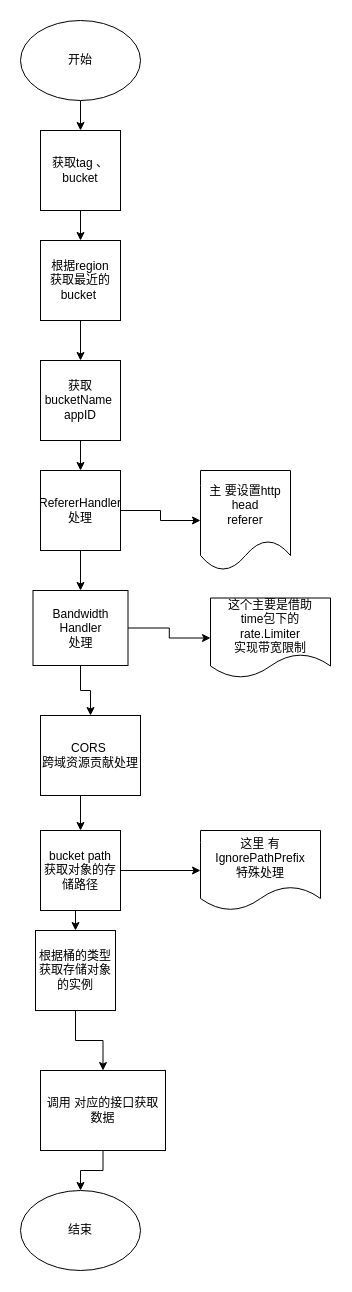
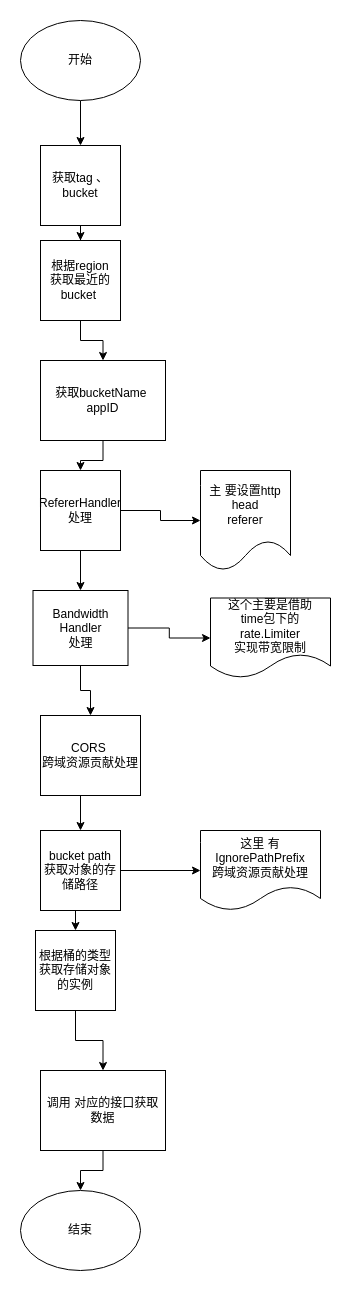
  <mxCell id="0" />
  <mxCell id="1" parent="0" />
  <mxCell id="2" style="edgeStyle=orthogonalEdgeStyle;rounded=0;orthogonalLoop=1;jettySize=auto;html=1;exitX=0.5;exitY=1;exitDx=0;exitDy=0;entryX=0.5;entryY=0;entryDx=0;entryDy=0;" edge="1" parent="1" source="3" target="6"><mxGeometry relative="1" as="geometry" /></mxCell>
  <mxCell id="3" value="开始" style="ellipse;whiteSpace=wrap;html=1;" vertex="1" parent="1"><mxGeometry x="20" y="20" width="120" height="80" as="geometry" /></mxCell>
  <mxCell id="4" value="结束" style="ellipse;whiteSpace=wrap;html=1;" vertex="1" parent="1"><mxGeometry x="20" y="1190" width="120" height="80" as="geometry" /></mxCell>
  <mxCell id="5" style="edgeStyle=orthogonalEdgeStyle;rounded=0;orthogonalLoop=1;jettySize=auto;html=1;entryX=0.5;entryY=0;entryDx=0;entryDy=0;" edge="1" parent="1" source="6" target="8"><mxGeometry relative="1" as="geometry" /></mxCell>
- <mxCell id="6" value="获取tag 、bucket" style="whiteSpace=wrap;html=1;aspect=fixed;" vertex="1" parent="1"><mxGeometry x="40" y="130" width="80" height="80" as="geometry" /></mxCell>
+ <mxCell id="6" value="获取tag 、bucket" style="whiteSpace=wrap;html=1;aspect=fixed;" vertex="1" parent="1"><mxGeometry x="40" y="145" width="80" height="80" as="geometry" /></mxCell>
  <mxCell id="7" style="edgeStyle=orthogonalEdgeStyle;rounded=0;orthogonalLoop=1;jettySize=auto;html=1;entryX=0.5;entryY=0;entryDx=0;entryDy=0;" edge="1" parent="1" source="8" target="10"><mxGeometry relative="1" as="geometry" /></mxCell>
  <mxCell id="8" value="根据region&lt;br&gt;获取最近的bucket&amp;nbsp;" style="whiteSpace=wrap;html=1;aspect=fixed;" vertex="1" parent="1"><mxGeometry x="40" y="240" width="80" height="80" as="geometry" /></mxCell>
  <mxCell id="9" value="" style="edgeStyle=orthogonalEdgeStyle;rounded=0;orthogonalLoop=1;jettySize=auto;html=1;" edge="1" parent="1" source="10" target="13"><mxGeometry relative="1" as="geometry" /></mxCell>
- <mxCell id="10" value="获取bucketName&amp;nbsp;&lt;br&gt;appID" style="whiteSpace=wrap;html=1;aspect=fixed;" vertex="1" parent="1"><mxGeometry x="40" y="360" width="80" height="80" as="geometry" /></mxCell>
+ <mxCell id="10" value="获取bucketName&amp;nbsp;&lt;br&gt;appID" style="whiteSpace=wrap;html=1;aspect=fixed;" vertex="1" parent="1"><mxGeometry x="40" y="360" width="125" height="80" as="geometry" /></mxCell>
  <mxCell id="11" style="edgeStyle=orthogonalEdgeStyle;rounded=0;orthogonalLoop=1;jettySize=auto;html=1;exitX=0.5;exitY=1;exitDx=0;exitDy=0;entryX=0.5;entryY=0;entryDx=0;entryDy=0;" edge="1" parent="1" source="13" target="17"><mxGeometry relative="1" as="geometry" /></mxCell>
  <mxCell id="12" style="edgeStyle=orthogonalEdgeStyle;rounded=0;orthogonalLoop=1;jettySize=auto;html=1;entryX=0;entryY=0.5;entryDx=0;entryDy=0;" edge="1" parent="1" source="13" target="14"><mxGeometry relative="1" as="geometry" /></mxCell>
  <mxCell id="13" value="RefererHandler&lt;br&gt;处理" style="whiteSpace=wrap;html=1;aspect=fixed;" vertex="1" parent="1"><mxGeometry x="40" y="470" width="80" height="80" as="geometry" /></mxCell>
  <mxCell id="14" value="主 要设置http head&lt;br&gt;referer" style="shape=document;whiteSpace=wrap;html=1;boundedLbl=1;" vertex="1" parent="1"><mxGeometry x="200" y="470" width="90" height="100" as="geometry" /></mxCell>
  <mxCell id="15" style="edgeStyle=orthogonalEdgeStyle;rounded=0;orthogonalLoop=1;jettySize=auto;html=1;exitX=0.5;exitY=1;exitDx=0;exitDy=0;entryX=0.5;entryY=0;entryDx=0;entryDy=0;" edge="1" parent="1" source="17" target="20"><mxGeometry relative="1" as="geometry" /></mxCell>
  <mxCell id="16" style="edgeStyle=orthogonalEdgeStyle;rounded=0;orthogonalLoop=1;jettySize=auto;html=1;entryX=0;entryY=0.5;entryDx=0;entryDy=0;" edge="1" parent="1" source="17" target="18"><mxGeometry relative="1" as="geometry" /></mxCell>
  <mxCell id="17" value="Bandwidth&lt;br&gt;Handler&lt;br&gt;处理" style="whiteSpace=wrap;html=1;aspect=fixed;" vertex="1" parent="1"><mxGeometry x="32.5" y="590" width="95" height="75" as="geometry" /></mxCell>
  <mxCell id="18" value="这个主要是借助&lt;br&gt;time包下的rate.Limiter&lt;br&gt;实现带宽限制" style="shape=document;whiteSpace=wrap;html=1;boundedLbl=1;" vertex="1" parent="1"><mxGeometry x="210" y="597.5" width="120" height="80" as="geometry" /></mxCell>
  <mxCell id="19" style="edgeStyle=orthogonalEdgeStyle;rounded=0;orthogonalLoop=1;jettySize=auto;html=1;exitX=0.5;exitY=1;exitDx=0;exitDy=0;entryX=0.5;entryY=0;entryDx=0;entryDy=0;" edge="1" parent="1" source="20" target="23"><mxGeometry relative="1" as="geometry" /></mxCell>
  <mxCell id="20" value="CORS&amp;nbsp;&lt;br&gt;跨域资源贡献处理" style="whiteSpace=wrap;html=1;aspect=fixed;" vertex="1" parent="1"><mxGeometry x="40" y="715" width="100" height="80" as="geometry" /></mxCell>
  <mxCell id="21" style="edgeStyle=orthogonalEdgeStyle;rounded=0;orthogonalLoop=1;jettySize=auto;html=1;exitX=0.5;exitY=1;exitDx=0;exitDy=0;entryX=0.5;entryY=0;entryDx=0;entryDy=0;" edge="1" parent="1" source="23" target="26"><mxGeometry relative="1" as="geometry" /></mxCell>
  <mxCell id="22" style="edgeStyle=orthogonalEdgeStyle;rounded=0;orthogonalLoop=1;jettySize=auto;html=1;exitX=1;exitY=0.5;exitDx=0;exitDy=0;entryX=0;entryY=0.5;entryDx=0;entryDy=0;" edge="1" parent="1" source="23" target="24"><mxGeometry relative="1" as="geometry" /></mxCell>
  <mxCell id="23" value="bucket path&lt;br&gt;获取对象的存储路径" style="whiteSpace=wrap;html=1;aspect=fixed;" vertex="1" parent="1"><mxGeometry x="40" y="830" width="80" height="80" as="geometry" /></mxCell>
- <mxCell id="24" value="这里 有IgnorePathPrefix&lt;br&gt;特殊处理" style="shape=document;whiteSpace=wrap;html=1;boundedLbl=1;" vertex="1" parent="1"><mxGeometry x="200" y="830" width="120" height="80" as="geometry" /></mxCell>
+ <mxCell id="24" value="这里 有IgnorePathPrefix&lt;br&gt;跨域资源贡献处理" style="shape=document;whiteSpace=wrap;html=1;boundedLbl=1;" vertex="1" parent="1"><mxGeometry x="200" y="830" width="120" height="80" as="geometry" /></mxCell>
  <mxCell id="25" style="edgeStyle=orthogonalEdgeStyle;rounded=0;orthogonalLoop=1;jettySize=auto;html=1;entryX=0.5;entryY=0;entryDx=0;entryDy=0;" edge="1" parent="1" source="26" target="28"><mxGeometry relative="1" as="geometry" /></mxCell>
  <mxCell id="26" value="根据桶的类型获取存储对象的实例" style="whiteSpace=wrap;html=1;aspect=fixed;" vertex="1" parent="1"><mxGeometry x="35" y="930" width="80" height="80" as="geometry" /></mxCell>
  <mxCell id="27" style="edgeStyle=orthogonalEdgeStyle;rounded=0;orthogonalLoop=1;jettySize=auto;html=1;entryX=0.5;entryY=0;entryDx=0;entryDy=0;" edge="1" parent="1" source="28" target="4"><mxGeometry relative="1" as="geometry" /></mxCell>
  <mxCell id="28" value="调用 对应的接口获取数据" style="whiteSpace=wrap;html=1;aspect=fixed;" vertex="1" parent="1"><mxGeometry x="40" y="1070" width="125" height="80" as="geometry" /></mxCell>
